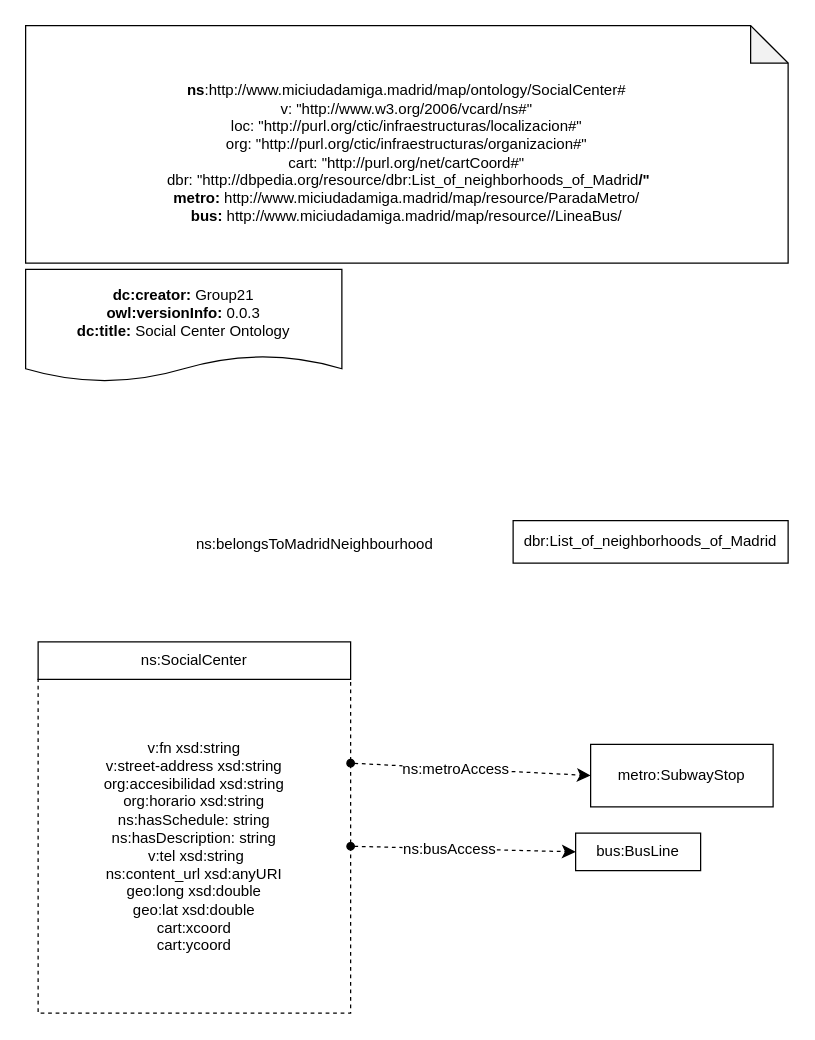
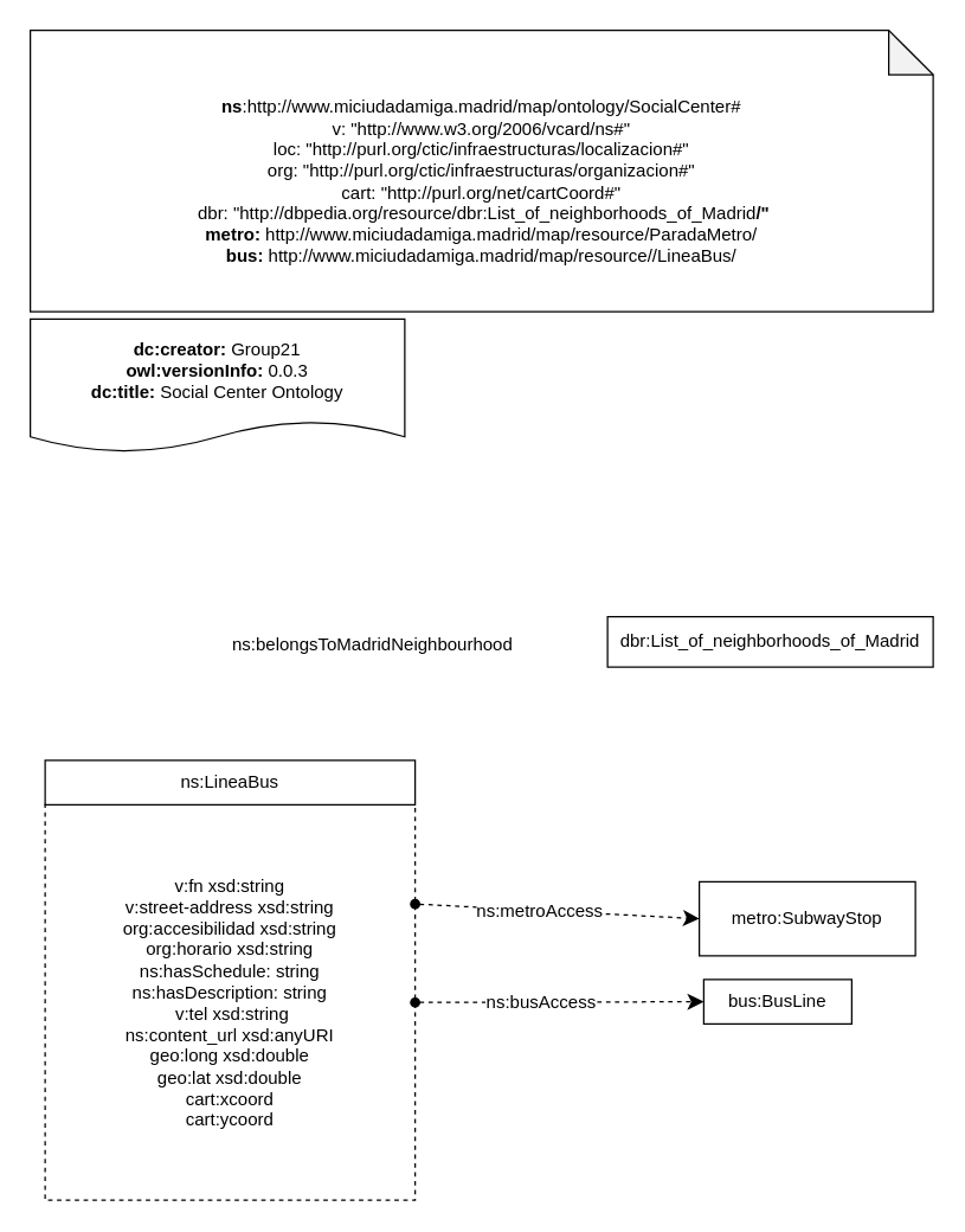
  <mxCell id="0" />
  <mxCell id="1" parent="0" />
  <mxCell id="2" value="&lt;div&gt;&lt;br&gt;&lt;/div&gt;&lt;div&gt;&lt;b&gt;ns&lt;/b&gt;:http://www.miciudadamiga.madrid/map/ontology/SocialCenter#&lt;b&gt;&lt;br&gt;&lt;/b&gt;&lt;/div&gt;&lt;div&gt;v: &quot;http://www.w3.org/2006/vcard/ns#&quot;&lt;br&gt;&lt;/div&gt;&lt;div&gt;loc: &quot;http://purl.org/ctic/infraestructuras/localizacion#&quot;&lt;br&gt;&lt;/div&gt;&lt;div&gt;&lt;div&gt;org: &quot;http://purl.org/ctic/infraestructuras/organizacion#&quot;&lt;/div&gt;&lt;div&gt;cart: &quot;http://purl.org/net/cartCoord#&quot;&lt;/div&gt;&lt;div&gt;&amp;nbsp;dbr: &quot;http://dbpedia.org/resource/dbr:List_of_neighborhoods_of_Madrid&lt;b&gt;/&quot;&lt;/b&gt;&lt;/div&gt;&lt;/div&gt;&lt;b style=&quot;background-color: initial;&quot;&gt;metro:&amp;nbsp;&lt;/b&gt;http://www.miciudadamiga.madrid/map/resource/ParadaMetro/&lt;br&gt;&lt;b style=&quot;background-color: initial;&quot;&gt;bus:&amp;nbsp;&lt;/b&gt;http://www.miciudadamiga.madrid/map/resource//LineaBus/" style="shape=note;whiteSpace=wrap;html=1;backgroundOutline=1;darkOpacity=0.05;" parent="1" vertex="1"><mxGeometry x="20" y="20" width="610" height="190" as="geometry" /></mxCell>
  <mxCell id="3" value="&lt;div&gt;&lt;b&gt;dc:creator:&lt;/b&gt;&amp;nbsp;Group21&lt;/div&gt;&lt;div&gt;&lt;b&gt;owl:versionInfo:&lt;/b&gt; 0.0.3&lt;/div&gt;&lt;div&gt;&lt;b&gt;dc:title:&lt;/b&gt;&amp;nbsp;Social Center Ontology&lt;/div&gt;" style="shape=document;whiteSpace=wrap;html=1;boundedLbl=1;labelBackgroundColor=#ffffff;strokeColor=#000000;fontSize=12;fontColor=#000000;size=0.233;" parent="1" vertex="1"><mxGeometry x="20" y="215" width="253" height="90" as="geometry" /></mxCell>
  <mxCell id="4" value="v:fn xsd:string&lt;br&gt;v:street-address xsd:string&lt;br&gt;org:accesibilidad xsd:string&lt;br&gt;org:horario xsd:string&lt;br&gt;ns:hasSchedule: string&lt;br&gt;ns:hasDescription: string&lt;br&gt;&amp;nbsp;v:tel xsd:string&lt;br&gt;ns:content_url xsd:anyURI&lt;br&gt;geo:long xsd:double&lt;br&gt;geo:lat xsd:double&lt;br&gt;cart:xcoord&lt;br&gt;cart:ycoord" style="rounded=0;whiteSpace=wrap;html=1;snapToPoint=1;points=[[0.1,0],[0.2,0],[0.3,0],[0.4,0],[0.5,0],[0.6,0],[0.7,0],[0.8,0],[0.9,0],[0,0.1],[0,0.3],[0,0.5],[0,0.7],[0,0.9],[0.1,1],[0.2,1],[0.3,1],[0.4,1],[0.5,1],[0.6,1],[0.7,1],[0.8,1],[0.9,1],[1,0.1],[1,0.3],[1,0.5],[1,0.7],[1,0.9]];dashed=1;" parent="1" vertex="1"><mxGeometry x="30" y="543" width="250" height="267" as="geometry" /></mxCell>
- <mxCell id="5" value="ns:SocialCenter" style="rounded=0;whiteSpace=wrap;html=1;snapToPoint=1;points=[[0.1,0],[0.2,0],[0.3,0],[0.4,0],[0.5,0],[0.6,0],[0.7,0],[0.8,0],[0.9,0],[0,0.1],[0,0.3],[0,0.5],[0,0.7],[0,0.9],[0.1,1],[0.2,1],[0.3,1],[0.4,1],[0.5,1],[0.6,1],[0.7,1],[0.8,1],[0.9,1],[1,0.1],[1,0.3],[1,0.5],[1,0.7],[1,0.9]];" parent="1" vertex="1"><mxGeometry x="30" y="513" width="250" height="30" as="geometry" /></mxCell>
+ <mxCell id="5" value="ns:LineaBus" style="rounded=0;whiteSpace=wrap;html=1;snapToPoint=1;points=[[0.1,0],[0.2,0],[0.3,0],[0.4,0],[0.5,0],[0.6,0],[0.7,0],[0.8,0],[0.9,0],[0,0.1],[0,0.3],[0,0.5],[0,0.7],[0,0.9],[0.1,1],[0.2,1],[0.3,1],[0.4,1],[0.5,1],[0.6,1],[0.7,1],[0.8,1],[0.9,1],[1,0.1],[1,0.3],[1,0.5],[1,0.7],[1,0.9]];" parent="1" vertex="1"><mxGeometry x="30" y="513" width="250" height="30" as="geometry" /></mxCell>
  <mxCell id="6" value="dbr:List_of_neighborhoods_of_Madrid" style="rounded=0;whiteSpace=wrap;html=1;snapToPoint=1;points=[[0.1,0],[0.2,0],[0.3,0],[0.4,0],[0.5,0],[0.6,0],[0.7,0],[0.8,0],[0.9,0],[0,0.1],[0,0.3],[0,0.5],[0,0.7],[0,0.9],[0.1,1],[0.2,1],[0.3,1],[0.4,1],[0.5,1],[0.6,1],[0.7,1],[0.8,1],[0.9,1],[1,0.1],[1,0.3],[1,0.5],[1,0.7],[1,0.9]];" parent="1" vertex="1"><mxGeometry x="410" y="416" width="220" height="34" as="geometry" /></mxCell>
  <mxCell id="7" value="metro:SubwayStop" style="rounded=0;whiteSpace=wrap;html=1;snapToPoint=1;points=[[0.1,0],[0.2,0],[0.3,0],[0.4,0],[0.5,0],[0.6,0],[0.7,0],[0.8,0],[0.9,0],[0,0.1],[0,0.3],[0,0.5],[0,0.7],[0,0.9],[0.1,1],[0.2,1],[0.3,1],[0.4,1],[0.5,1],[0.6,1],[0.7,1],[0.8,1],[0.9,1],[1,0.1],[1,0.3],[1,0.5],[1,0.7],[1,0.9]];" parent="1" vertex="1"><mxGeometry x="472" y="595" width="146" height="50" as="geometry" /></mxCell>
  <mxCell id="8" value="" style="endArrow=classic;html=1;entryX=0;entryY=0.5;entryDx=0;entryDy=0;endSize=8;startArrow=oval;startFill=1;dashed=1;arcSize=0;rounded=0;" parent="1" target="7" edge="1"><mxGeometry width="50" height="50" relative="1" as="geometry"><mxPoint x="280" y="610" as="sourcePoint" /><mxPoint x="482" y="713.33" as="targetPoint" /></mxGeometry></mxCell>
  <mxCell id="9" value="&lt;div&gt;ns:metroAccess&lt;/div&gt;" style="text;html=1;align=center;verticalAlign=middle;resizable=0;points=[];labelBackgroundColor=#ffffff;" parent="8" vertex="1" connectable="0"><mxGeometry x="-0.127" relative="1" as="geometry"><mxPoint as="offset" /></mxGeometry></mxCell>
- <mxCell id="10" value="bus:BusLine" style="rounded=0;whiteSpace=wrap;html=1;snapToPoint=1;points=[[0.1,0],[0.2,0],[0.3,0],[0.4,0],[0.5,0],[0.6,0],[0.7,0],[0.8,0],[0.9,0],[0,0.1],[0,0.3],[0,0.5],[0,0.7],[0,0.9],[0.1,1],[0.2,1],[0.3,1],[0.4,1],[0.5,1],[0.6,1],[0.7,1],[0.8,1],[0.9,1],[1,0.1],[1,0.3],[1,0.5],[1,0.7],[1,0.9]];" parent="1" vertex="1"><mxGeometry x="460" y="666" width="100" height="30" as="geometry" /></mxCell>
+ <mxCell id="10" value="bus:BusLine" style="rounded=0;whiteSpace=wrap;html=1;snapToPoint=1;points=[[0.1,0],[0.2,0],[0.3,0],[0.4,0],[0.5,0],[0.6,0],[0.7,0],[0.8,0],[0.9,0],[0,0.1],[0,0.3],[0,0.5],[0,0.7],[0,0.9],[0.1,1],[0.2,1],[0.3,1],[0.4,1],[0.5,1],[0.6,1],[0.7,1],[0.8,1],[0.9,1],[1,0.1],[1,0.3],[1,0.5],[1,0.7],[1,0.9]];" parent="1" vertex="1"><mxGeometry x="475" y="661" width="100" height="30" as="geometry" /></mxCell>
  <mxCell id="11" value="" style="endArrow=classic;html=1;exitX=1;exitY=0.5;exitDx=0;exitDy=0;entryX=0;entryY=0.5;entryDx=0;entryDy=0;endSize=8;startArrow=oval;startFill=1;dashed=1;arcSize=0;rounded=0;" parent="1" source="4" target="10" edge="1"><mxGeometry width="50" height="50" relative="1" as="geometry"><mxPoint x="436" y="676" as="sourcePoint" /><mxPoint x="528" y="779.33" as="targetPoint" /></mxGeometry></mxCell>
  <mxCell id="12" value="&lt;div&gt;ns:busAccess&lt;/div&gt;" style="text;html=1;align=center;verticalAlign=middle;resizable=0;points=[];labelBackgroundColor=#ffffff;" parent="11" vertex="1" connectable="0"><mxGeometry x="-0.127" relative="1" as="geometry"><mxPoint as="offset" /></mxGeometry></mxCell>
  <mxCell id="13" value="&lt;div&gt;ns:belongsToMadridNeighbourhood&lt;/div&gt;" style="text;html=1;align=center;verticalAlign=middle;resizable=0;points=[];labelBackgroundColor=#ffffff;" vertex="1" connectable="0" parent="1"><mxGeometry x="220" y="433.001" as="geometry"><mxPoint x="30" y="1" as="offset" /></mxGeometry></mxCell>
